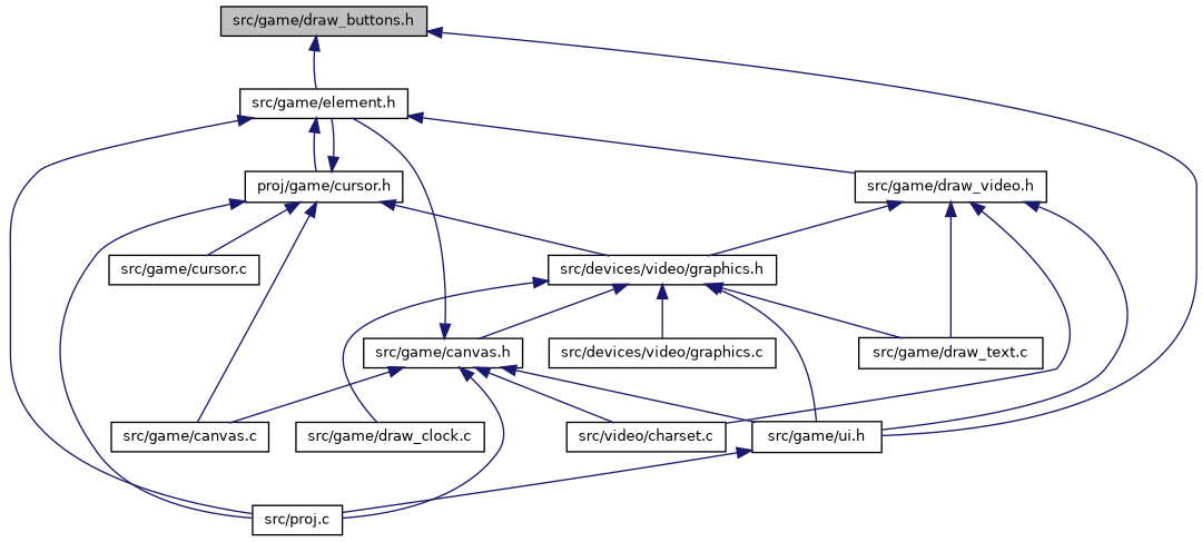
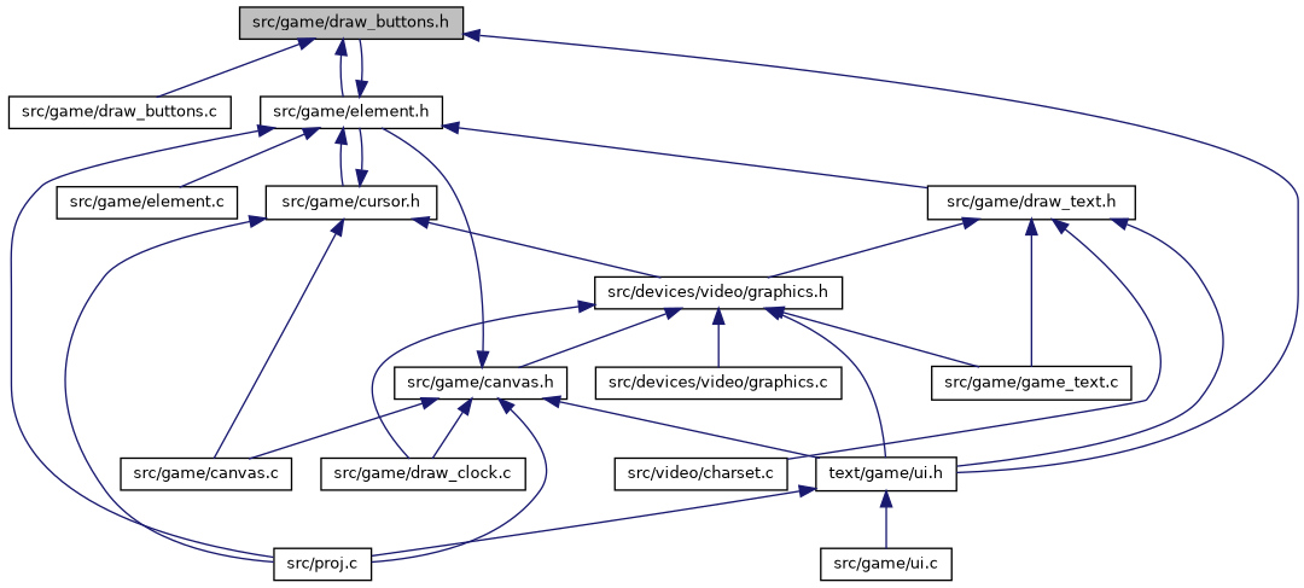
  digraph {
    node [color=black fillcolor=white fontname=Helvetica fontsize=10 shape=record style=filled]
    edge [color=midnightblue dir=back fontname=Helvetica fontsize=10 labelfontname=Helvetica labelfontsize=10 style=solid]
    n1 [fillcolor=grey75 fontcolor=black height=0.2 label="src/game/draw_buttons.h" width=0.4]
+   n2 [height=0.2 label="src/game/draw_buttons.c" width=0.4]
    n3 [height=0.2 label="src/game/element.h" width=0.4]
-   n4 [height=0.2 label="src/game/ui.h" width=0.4]
-   n5 [height=0.2 label="proj/game/cursor.h" width=0.4]
+   n4 [height=0.2 label="text/game/ui.h" width=0.4]
+   n5 [height=0.2 label="src/game/cursor.h" width=0.4]
    n6 [height=0.2 label="src/proj.c" width=0.4]
-   n7 [height=0.2 label="src/game/draw_video.h" width=0.4]
+   n7 [height=0.2 label="src/game/draw_text.h" width=0.4]
+   n8 [height=0.2 label="src/game/element.c" width=0.4]
+   n9 [height=0.2 label="src/game/ui.c" width=0.4]
    n10 [height=0.2 label="src/devices/video/graphics.h" width=0.4]
-   n11 [height=0.2 label="src/game/cursor.c" width=0.4]
    n12 [height=0.2 label="src/game/canvas.c" width=0.4]
-   n13 [height=0.2 label="src/game/draw_text.c" width=0.4]
+   n13 [height=0.2 label="src/game/game_text.c" width=0.4]
    n14 [height=0.2 label="src/video/charset.c" width=0.4]
    n15 [height=0.2 label="src/game/canvas.h" width=0.4]
    n16 [height=0.2 label="src/devices/video/graphics.c" width=0.4]
    n17 [height=0.2 label="src/game/draw_clock.c" width=0.4]
+   n1 -> n2
    n1 -> n3
    n1 -> n4
+   n3 -> n1
    n3 -> n5
    n3 -> n6
    n3 -> n7
+   n3 -> n8
    n4 -> n6
+   n4 -> n9
    n5 -> n3
    n5 -> n6
    n5 -> n10
-   n5 -> n11
    n5 -> n12
    n7 -> n4
    n7 -> n10
    n7 -> n13
    n7 -> n14
    n10 -> n4
    n10 -> n13
    n10 -> n15
    n10 -> n16
    n10 -> n17
    n15 -> n3
    n15 -> n4
    n15 -> n6
    n15 -> n12
-   n15 -> n14
+   n15 -> n17
  }
